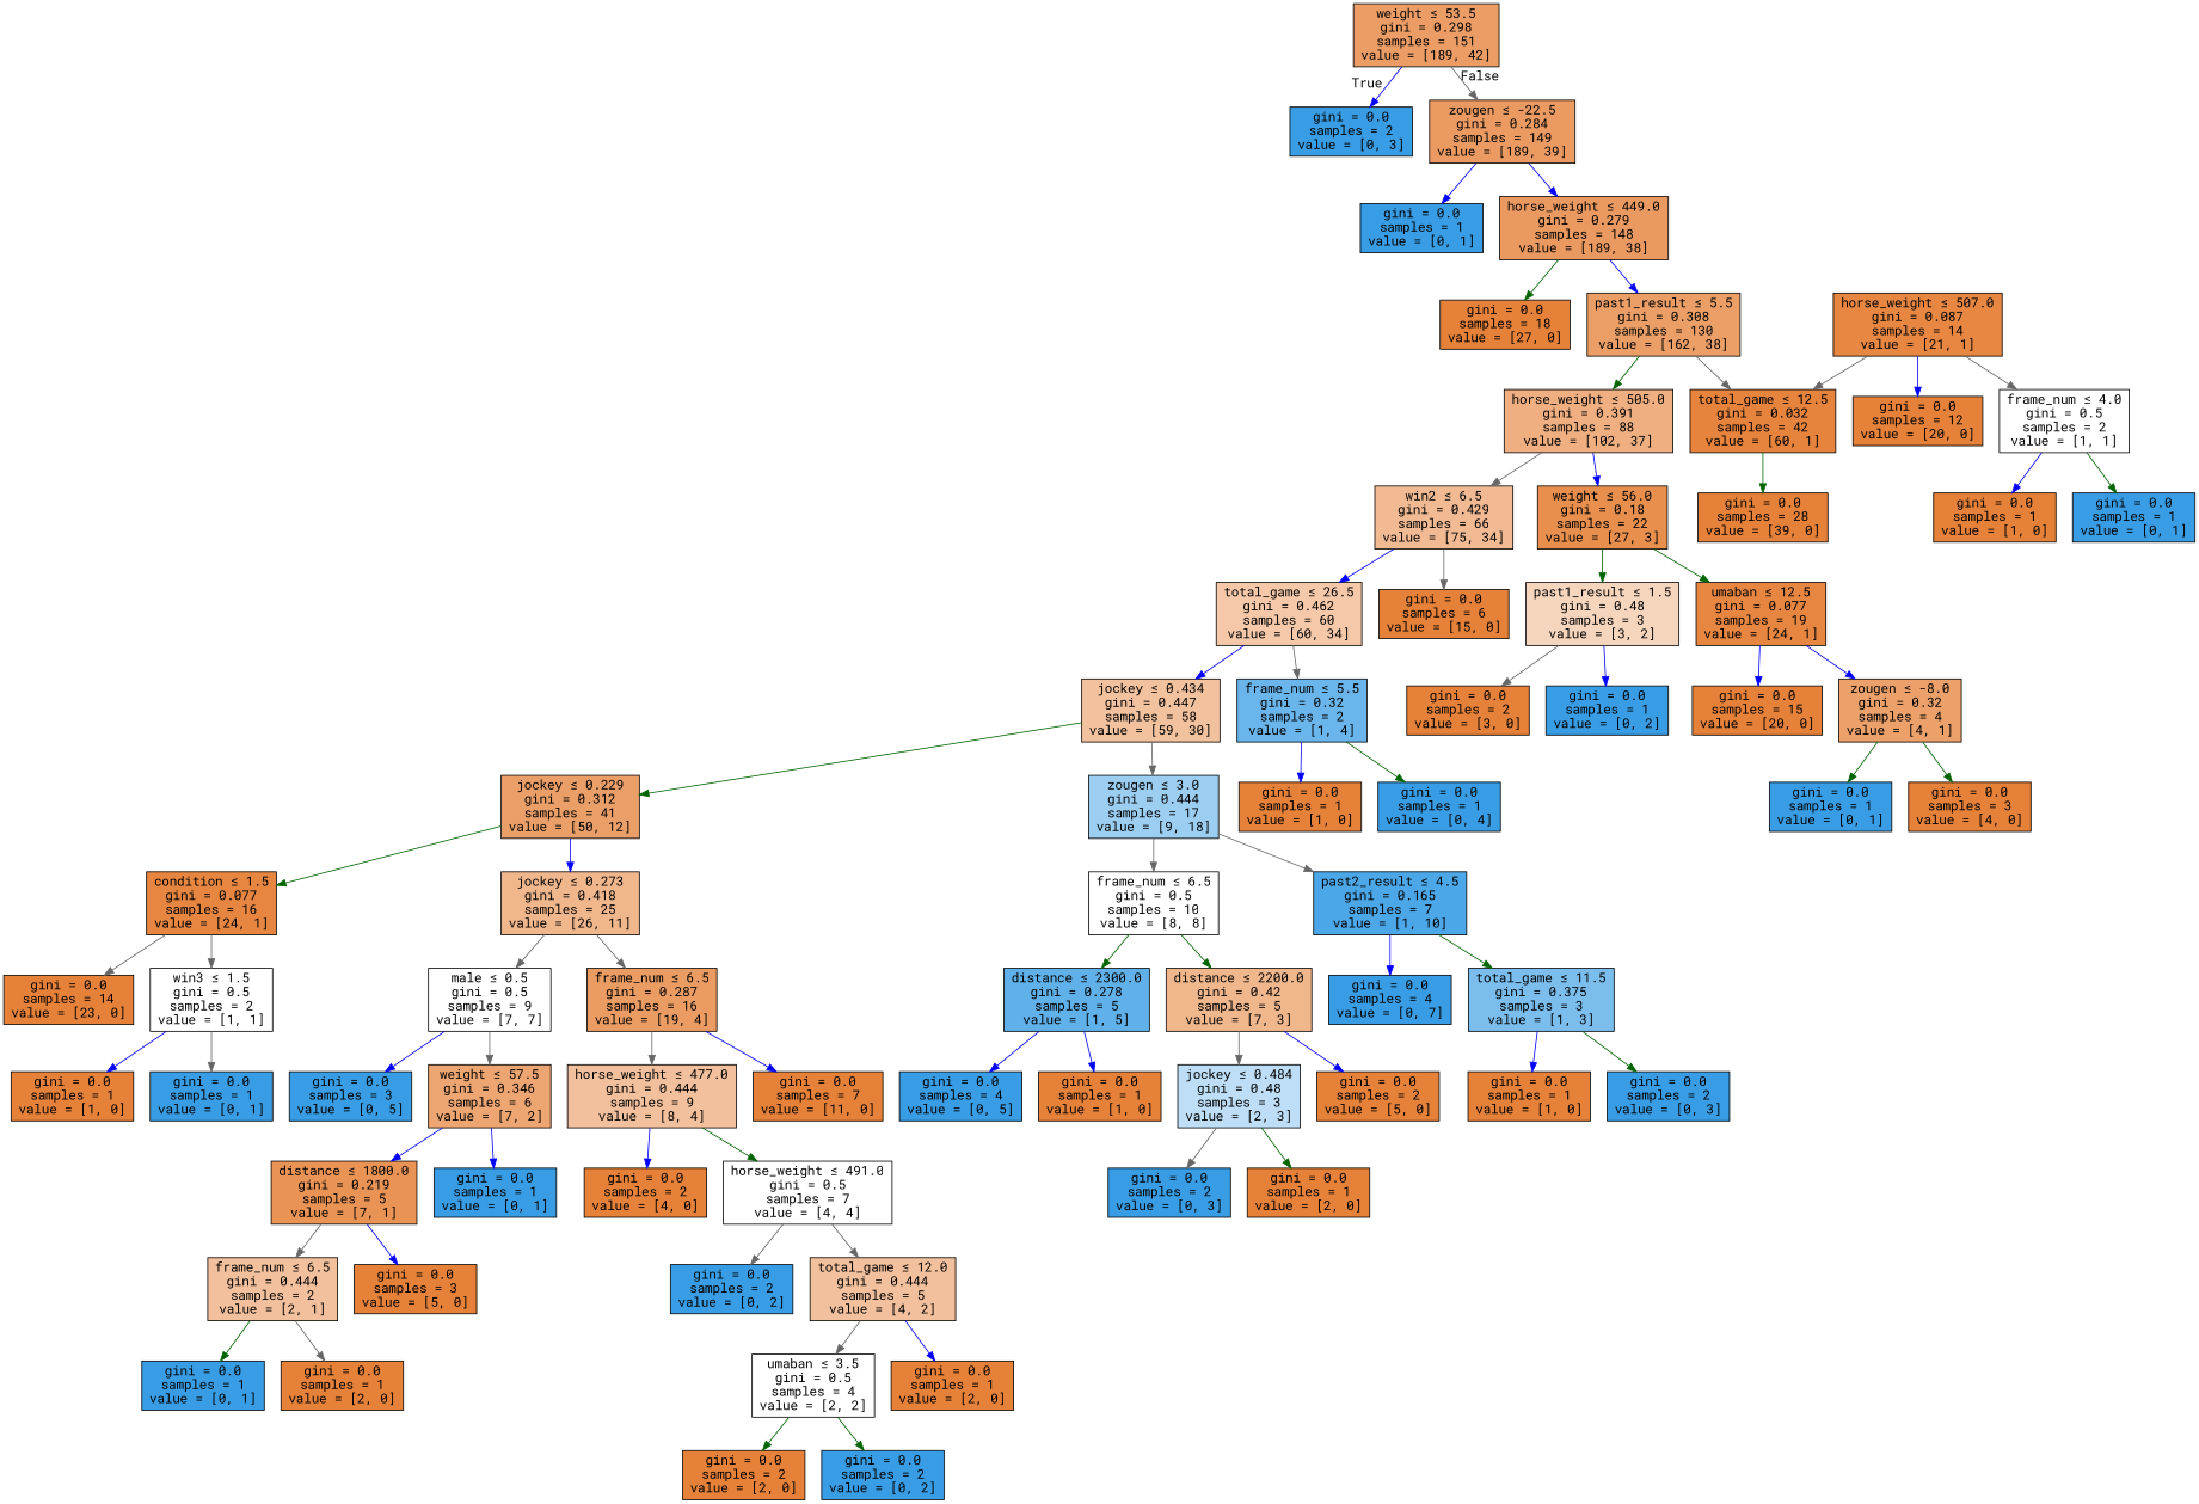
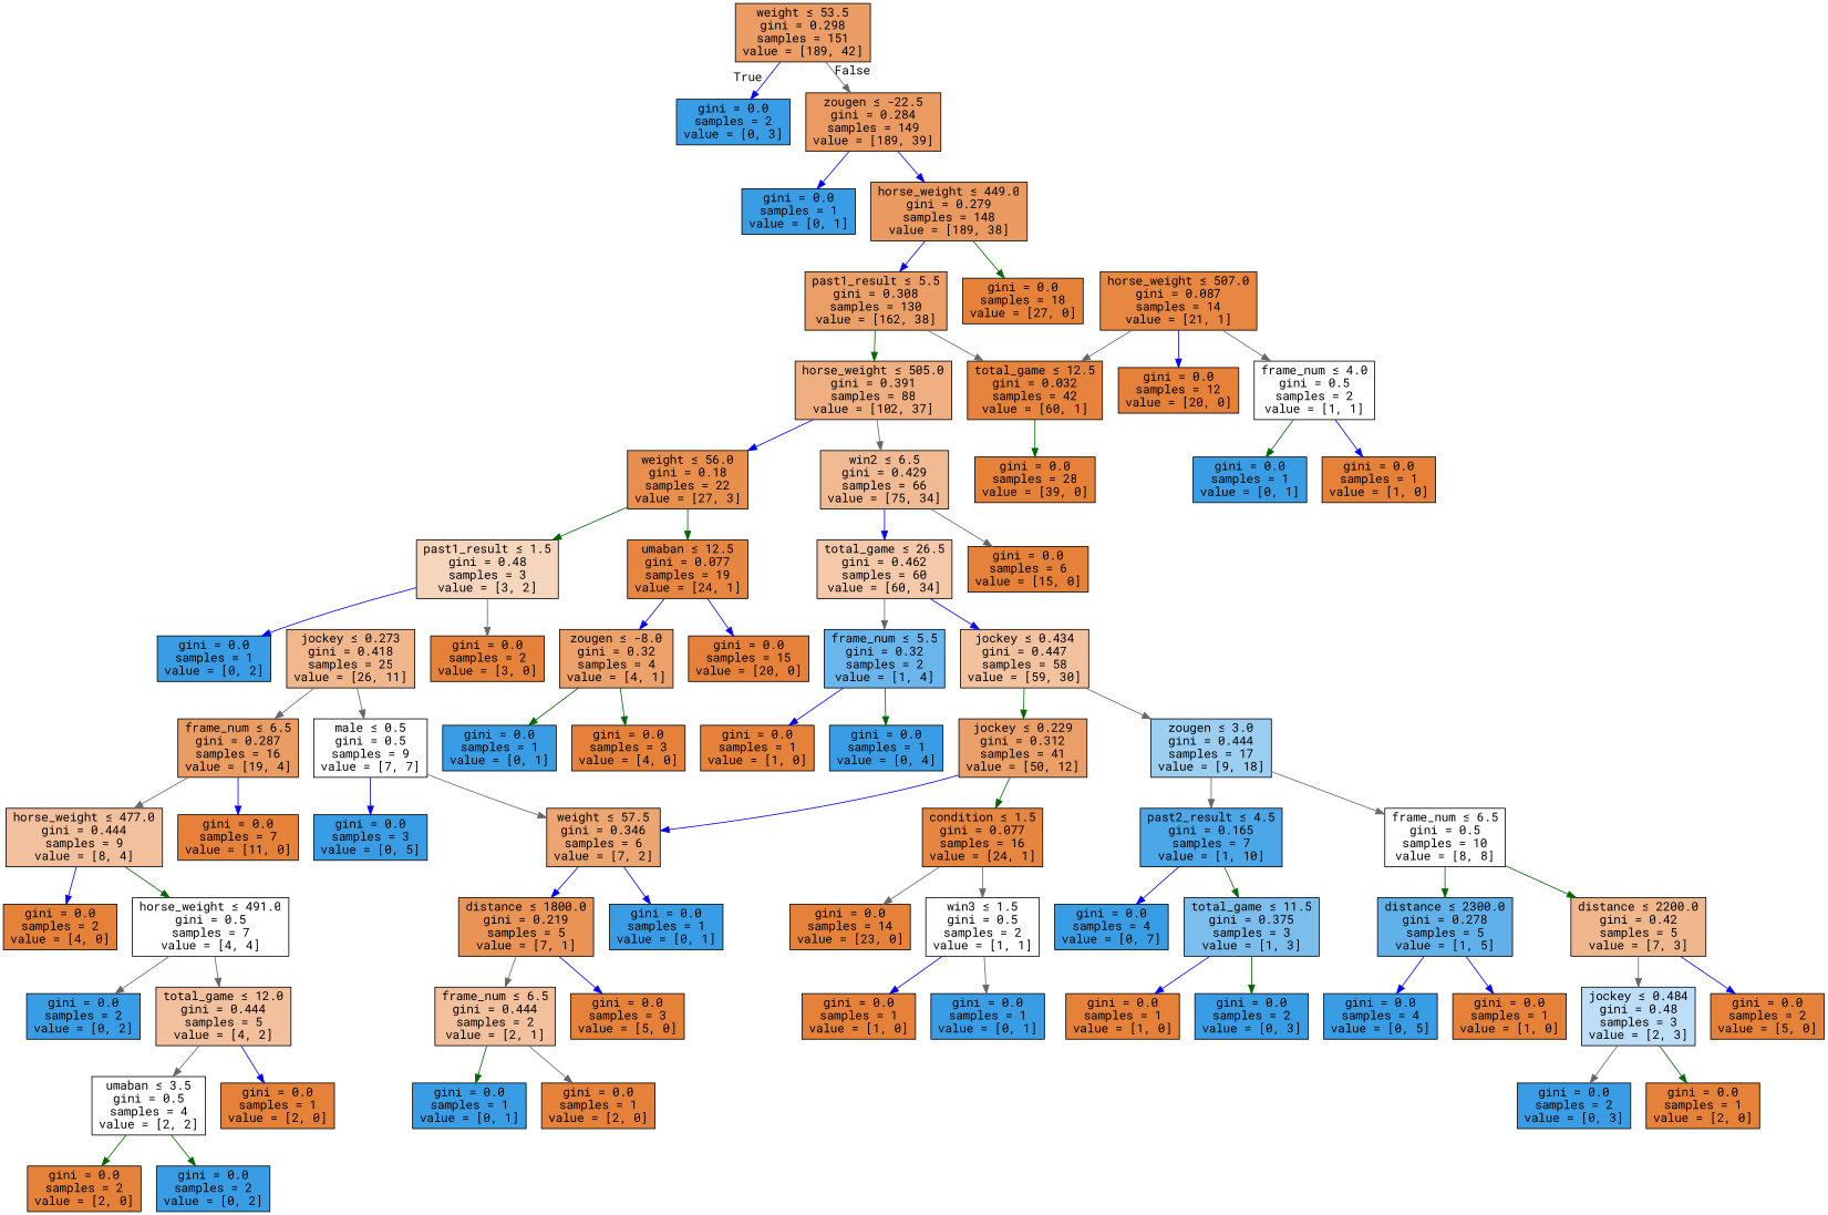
  digraph {
    fontname="Roboto Mono"
    node [color=black fillcolor="#e58139ff" fontname="Roboto Mono" shape=box style=filled]
    edge [color=blue fontname="Roboto Mono"]
    n1 [fillcolor="#e58139c6" label=<weight &le; 53.5<br/>gini = 0.298<br/>samples = 151<br/>value = [189, 42]>]
    n2 [fillcolor="#399de5ff" label=<gini = 0.0<br/>samples = 2<br/>value = [0, 3]>]
    n3 [fillcolor="#e58139ca" label=<zougen &le; -22.5<br/>gini = 0.284<br/>samples = 149<br/>value = [189, 39]>]
    n4 [fillcolor="#399de5ff" label=<gini = 0.0<br/>samples = 1<br/>value = [0, 1]>]
    n5 [fillcolor="#e58139cc" label=<horse_weight &le; 449.0<br/>gini = 0.279<br/>samples = 148<br/>value = [189, 38]>]
    n6 [label=<gini = 0.0<br/>samples = 18<br/>value = [27, 0]>]
    n7 [fillcolor="#e58139c3" label=<past1_result &le; 5.5<br/>gini = 0.308<br/>samples = 130<br/>value = [162, 38]>]
    n8 [fillcolor="#e58139a2" label=<horse_weight &le; 505.0<br/>gini = 0.391<br/>samples = 88<br/>value = [102, 37]>]
    n9 [fillcolor="#e58139fb" label=<total_game &le; 12.5<br/>gini = 0.032<br/>samples = 42<br/>value = [60, 1]>]
    n10 [fillcolor="#e581398b" label=<win2 &le; 6.5<br/>gini = 0.429<br/>samples = 66<br/>value = [75, 34]>]
    n11 [fillcolor="#e58139e3" label=<weight &le; 56.0<br/>gini = 0.18<br/>samples = 22<br/>value = [27, 3]>]
    n12 [label=<gini = 0.0<br/>samples = 28<br/>value = [39, 0]>]
    n13 [fillcolor="#e581396e" label=<total_game &le; 26.5<br/>gini = 0.462<br/>samples = 60<br/>value = [60, 34]>]
    n14 [label=<gini = 0.0<br/>samples = 6<br/>value = [15, 0]>]
    n15 [fillcolor="#e5813955" label=<past1_result &le; 1.5<br/>gini = 0.48<br/>samples = 3<br/>value = [3, 2]>]
    n16 [fillcolor="#e58139f4" label=<umaban &le; 12.5<br/>gini = 0.077<br/>samples = 19<br/>value = [24, 1]>]
    n17 [fillcolor="#e581397d" label=<jockey &le; 0.434<br/>gini = 0.447<br/>samples = 58<br/>value = [59, 30]>]
    n18 [fillcolor="#399de5bf" label=<frame_num &le; 5.5<br/>gini = 0.32<br/>samples = 2<br/>value = [1, 4]>]
    n19 [fillcolor="#e58139c2" label=<jockey &le; 0.229<br/>gini = 0.312<br/>samples = 41<br/>value = [50, 12]>]
    n20 [fillcolor="#399de57f" label=<zougen &le; 3.0<br/>gini = 0.444<br/>samples = 17<br/>value = [9, 18]>]
    n21 [label=<gini = 0.0<br/>samples = 1<br/>value = [1, 0]>]
    n22 [fillcolor="#399de5ff" label=<gini = 0.0<br/>samples = 1<br/>value = [0, 4]>]
    n23 [fillcolor="#e58139f4" label=<condition &le; 1.5<br/>gini = 0.077<br/>samples = 16<br/>value = [24, 1]>]
    n24 [fillcolor="#e5813993" label=<jockey &le; 0.273<br/>gini = 0.418<br/>samples = 25<br/>value = [26, 11]>]
    n25 [fillcolor="#e5813900" label=<frame_num &le; 6.5<br/>gini = 0.5<br/>samples = 10<br/>value = [8, 8]>]
    n26 [fillcolor="#399de5e6" label=<past2_result &le; 4.5<br/>gini = 0.165<br/>samples = 7<br/>value = [1, 10]>]
    n27 [label=<gini = 0.0<br/>samples = 14<br/>value = [23, 0]>]
    n28 [fillcolor="#e5813900" label=<win3 &le; 1.5<br/>gini = 0.5<br/>samples = 2<br/>value = [1, 1]>]
    n29 [fillcolor="#e5813900" label=<male &le; 0.5<br/>gini = 0.5<br/>samples = 9<br/>value = [7, 7]>]
    n30 [fillcolor="#e58139c9" label=<frame_num &le; 6.5<br/>gini = 0.287<br/>samples = 16<br/>value = [19, 4]>]
    n31 [label=<gini = 0.0<br/>samples = 1<br/>value = [1, 0]>]
    n32 [fillcolor="#399de5ff" label=<gini = 0.0<br/>samples = 1<br/>value = [0, 1]>]
    n33 [fillcolor="#399de5ff" label=<gini = 0.0<br/>samples = 3<br/>value = [0, 5]>]
    n34 [fillcolor="#e58139b6" label=<weight &le; 57.5<br/>gini = 0.346<br/>samples = 6<br/>value = [7, 2]>]
    n35 [fillcolor="#e581397f" label=<horse_weight &le; 477.0<br/>gini = 0.444<br/>samples = 9<br/>value = [8, 4]>]
    n36 [label=<gini = 0.0<br/>samples = 7<br/>value = [11, 0]>]
    n37 [fillcolor="#e58139db" label=<distance &le; 1800.0<br/>gini = 0.219<br/>samples = 5<br/>value = [7, 1]>]
    n38 [fillcolor="#399de5ff" label=<gini = 0.0<br/>samples = 1<br/>value = [0, 1]>]
    n39 [fillcolor="#e581397f" label=<frame_num &le; 6.5<br/>gini = 0.444<br/>samples = 2<br/>value = [2, 1]>]
    n40 [label=<gini = 0.0<br/>samples = 3<br/>value = [5, 0]>]
    n41 [fillcolor="#399de5ff" label=<gini = 0.0<br/>samples = 1<br/>value = [0, 1]>]
    n42 [label=<gini = 0.0<br/>samples = 1<br/>value = [2, 0]>]
    n43 [label=<gini = 0.0<br/>samples = 2<br/>value = [4, 0]>]
    n44 [fillcolor="#e5813900" label=<horse_weight &le; 491.0<br/>gini = 0.5<br/>samples = 7<br/>value = [4, 4]>]
    n45 [fillcolor="#399de5ff" label=<gini = 0.0<br/>samples = 2<br/>value = [0, 2]>]
    n46 [fillcolor="#e581397f" label=<total_game &le; 12.0<br/>gini = 0.444<br/>samples = 5<br/>value = [4, 2]>]
    n47 [fillcolor="#e5813900" label=<umaban &le; 3.5<br/>gini = 0.5<br/>samples = 4<br/>value = [2, 2]>]
    n48 [label=<gini = 0.0<br/>samples = 1<br/>value = [2, 0]>]
    n49 [label=<gini = 0.0<br/>samples = 2<br/>value = [2, 0]>]
    n50 [fillcolor="#399de5ff" label=<gini = 0.0<br/>samples = 2<br/>value = [0, 2]>]
    n51 [fillcolor="#399de5cc" label=<distance &le; 2300.0<br/>gini = 0.278<br/>samples = 5<br/>value = [1, 5]>]
    n52 [fillcolor="#e5813992" label=<distance &le; 2200.0<br/>gini = 0.42<br/>samples = 5<br/>value = [7, 3]>]
    n53 [fillcolor="#399de5ff" label=<gini = 0.0<br/>samples = 4<br/>value = [0, 7]>]
    n54 [fillcolor="#399de5aa" label=<total_game &le; 11.5<br/>gini = 0.375<br/>samples = 3<br/>value = [1, 3]>]
    n55 [fillcolor="#399de5ff" label=<gini = 0.0<br/>samples = 4<br/>value = [0, 5]>]
    n56 [label=<gini = 0.0<br/>samples = 1<br/>value = [1, 0]>]
    n57 [fillcolor="#399de555" label=<jockey &le; 0.484<br/>gini = 0.48<br/>samples = 3<br/>value = [2, 3]>]
    n58 [label=<gini = 0.0<br/>samples = 2<br/>value = [5, 0]>]
    n59 [fillcolor="#399de5ff" label=<gini = 0.0<br/>samples = 2<br/>value = [0, 3]>]
    n60 [label=<gini = 0.0<br/>samples = 1<br/>value = [2, 0]>]
    n61 [label=<gini = 0.0<br/>samples = 1<br/>value = [1, 0]>]
    n62 [fillcolor="#399de5ff" label=<gini = 0.0<br/>samples = 2<br/>value = [0, 3]>]
    n63 [label=<gini = 0.0<br/>samples = 2<br/>value = [3, 0]>]
    n64 [fillcolor="#399de5ff" label=<gini = 0.0<br/>samples = 1<br/>value = [0, 2]>]
    n65 [label=<gini = 0.0<br/>samples = 15<br/>value = [20, 0]>]
    n66 [fillcolor="#e58139bf" label=<zougen &le; -8.0<br/>gini = 0.32<br/>samples = 4<br/>value = [4, 1]>]
    n67 [fillcolor="#399de5ff" label=<gini = 0.0<br/>samples = 1<br/>value = [0, 1]>]
    n68 [label=<gini = 0.0<br/>samples = 3<br/>value = [4, 0]>]
    n69 [fillcolor="#e58139f3" label=<horse_weight &le; 507.0<br/>gini = 0.087<br/>samples = 14<br/>value = [21, 1]>]
    n70 [label=<gini = 0.0<br/>samples = 12<br/>value = [20, 0]>]
    n71 [fillcolor="#e5813900" label=<frame_num &le; 4.0<br/>gini = 0.5<br/>samples = 2<br/>value = [1, 1]>]
    n72 [label=<gini = 0.0<br/>samples = 1<br/>value = [1, 0]>]
    n73 [fillcolor="#399de5ff" label=<gini = 0.0<br/>samples = 1<br/>value = [0, 1]>]
    n1 -> n2 [headlabel=True labelangle=45 labeldistance=2.5]
    n1 -> n3 [color=gray40 headlabel=False labelangle=-45 labeldistance=2.5]
    n3 -> n4
    n3 -> n5
    n5 -> n6 [color=darkgreen]
    n5 -> n7
    n7 -> n8 [color=darkgreen]
    n7 -> n9 [color=gray40]
    n8 -> n10 [color=gray40]
    n8 -> n11
    n9 -> n12 [color=darkgreen]
    n10 -> n13
    n10 -> n14 [color=gray40]
    n11 -> n15 [color=darkgreen]
    n11 -> n16 [color=darkgreen]
    n13 -> n17
    n13 -> n18 [color=gray40]
    n15 -> n63 [color=gray40]
    n15 -> n64
    n16 -> n65
    n16 -> n66
    n17 -> n19 [color=darkgreen]
    n17 -> n20 [color=gray40]
    n18 -> n21
    n18 -> n22 [color=darkgreen]
    n19 -> n23 [color=darkgreen]
-   n19 -> n24
+   n19 -> n34
    n20 -> n25 [color=gray40]
    n20 -> n26 [color=gray40]
    n23 -> n27 [color=gray40]
    n23 -> n28 [color=gray40]
    n24 -> n29 [color=gray40]
    n24 -> n30 [color=gray40]
    n25 -> n51 [color=darkgreen]
    n25 -> n52 [color=darkgreen]
    n26 -> n53
    n26 -> n54 [color=darkgreen]
    n28 -> n31
    n28 -> n32 [color=gray40]
    n29 -> n33
    n29 -> n34 [color=gray40]
    n30 -> n35 [color=gray40]
    n30 -> n36
    n34 -> n37
    n34 -> n38
    n35 -> n43
    n35 -> n44 [color=darkgreen]
    n37 -> n39 [color=gray40]
    n37 -> n40
    n39 -> n41 [color=darkgreen]
    n39 -> n42 [color=gray40]
    n44 -> n45 [color=gray40]
    n44 -> n46 [color=gray40]
    n46 -> n47 [color=gray40]
    n46 -> n48
    n47 -> n49 [color=darkgreen]
    n47 -> n50 [color=darkgreen]
    n51 -> n55
    n51 -> n56
    n52 -> n57 [color=gray40]
    n52 -> n58
    n54 -> n61
    n54 -> n62 [color=darkgreen]
    n57 -> n59 [color=gray40]
    n57 -> n60 [color=darkgreen]
    n66 -> n67 [color=darkgreen]
    n66 -> n68 [color=darkgreen]
    n69 -> n9 [color=gray40]
    n69 -> n70
    n69 -> n71 [color=gray40]
    n71 -> n72
    n71 -> n73 [color=darkgreen]
  }
